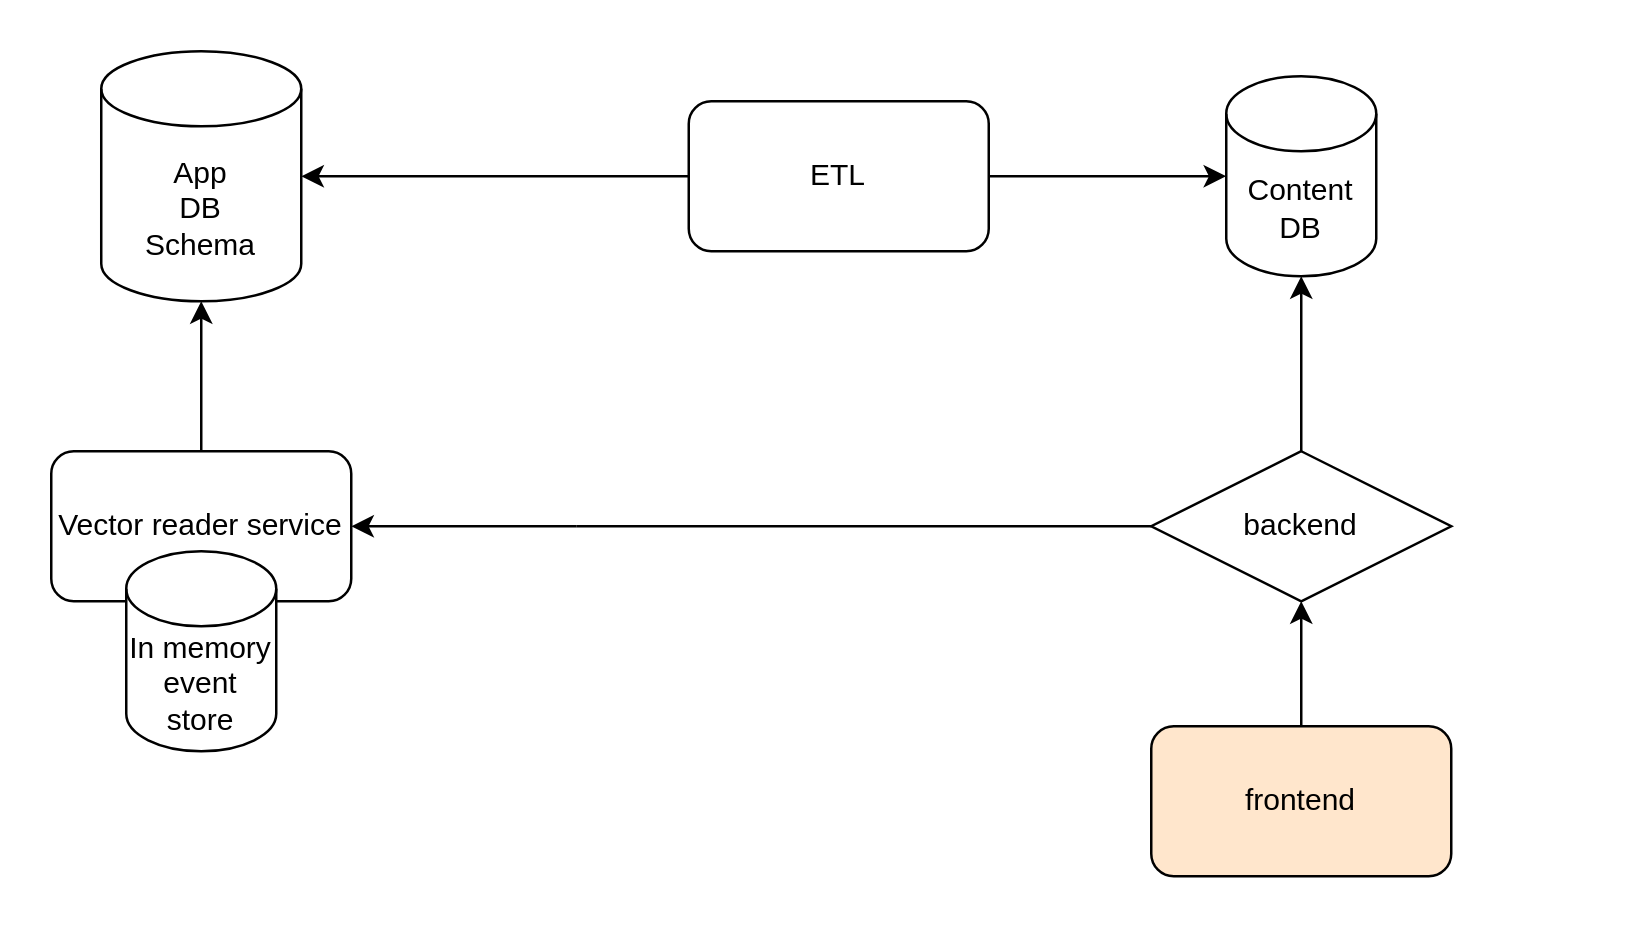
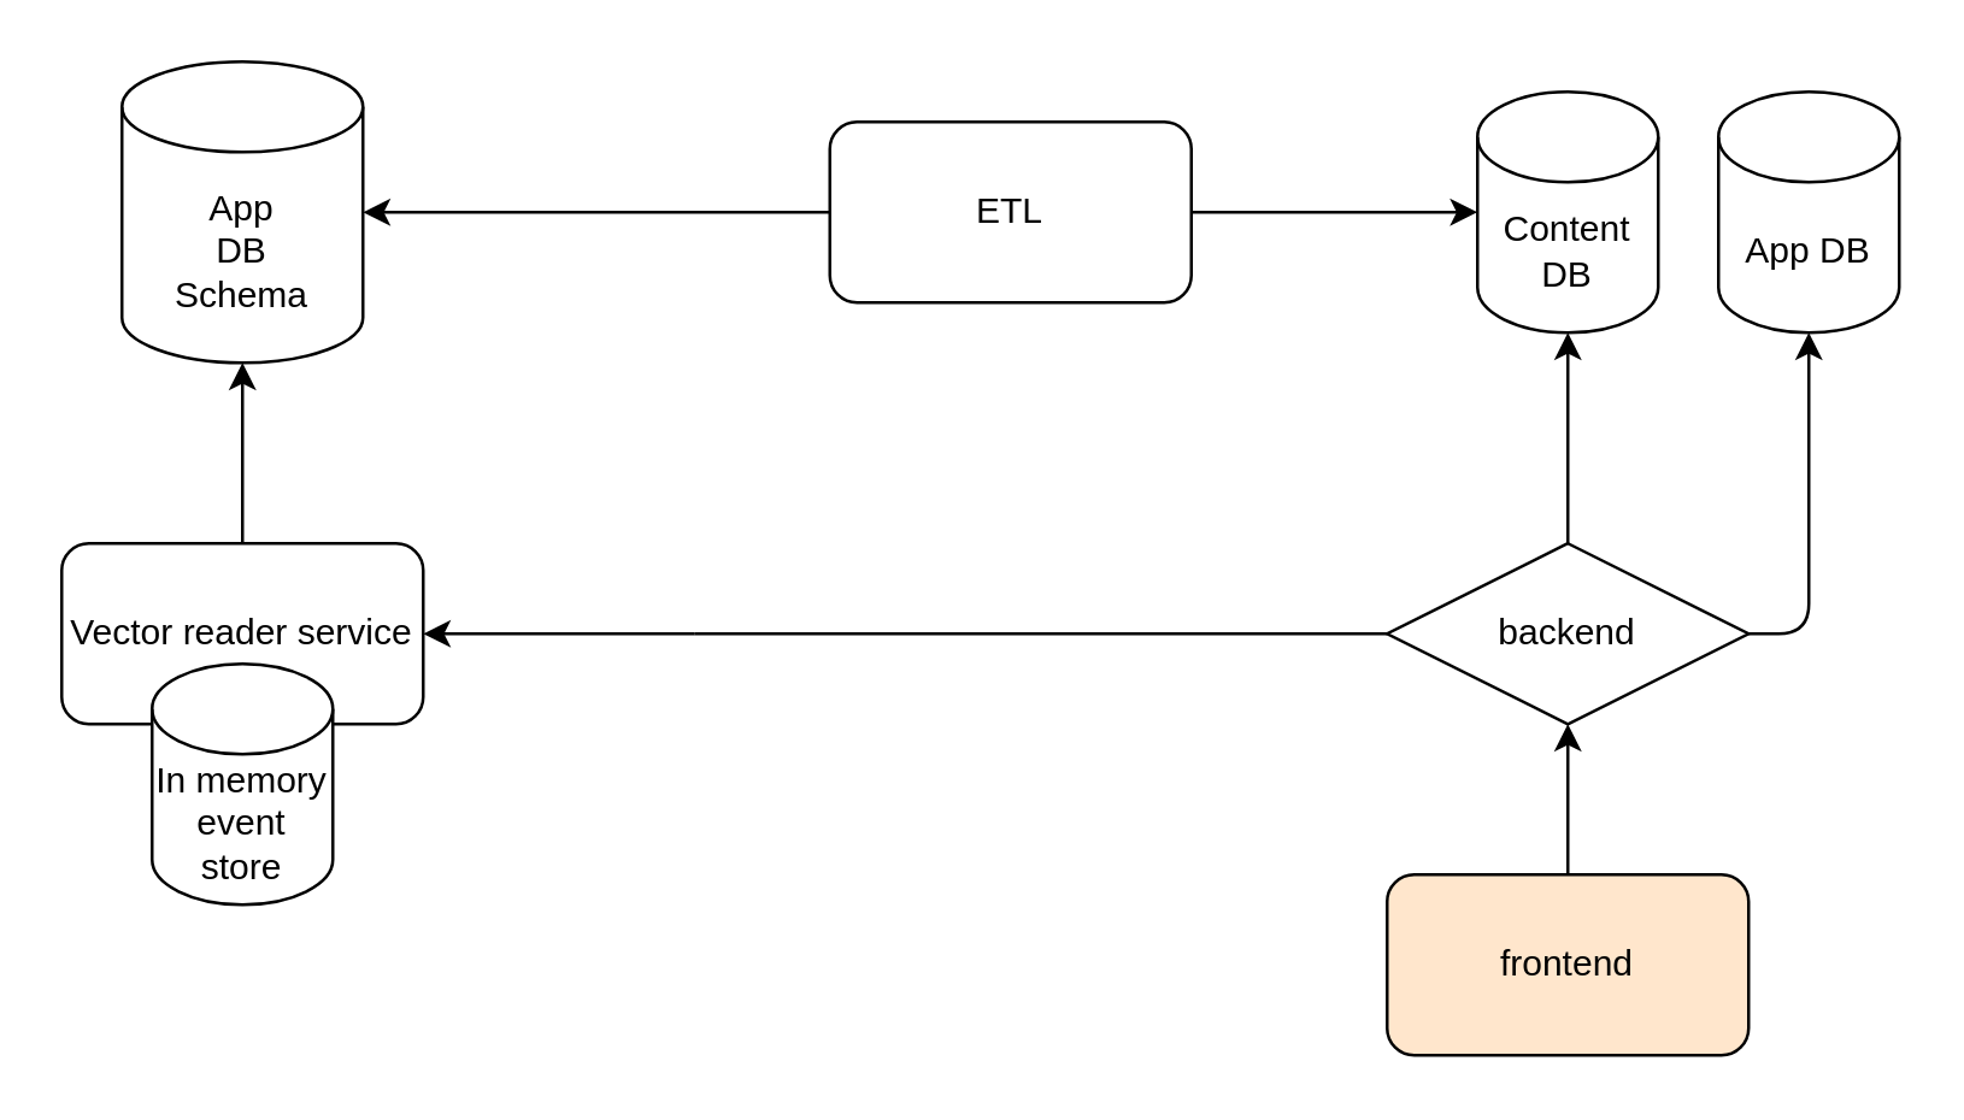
  <mxCell id="0" />
  <mxCell id="1" parent="0" />
  <mxCell id="2" style="edgeStyle=none;html=1;entryX=1;entryY=0.5;entryDx=0;entryDy=0;entryPerimeter=0;" parent="1" edge="1"><mxGeometry relative="1" as="geometry"><mxPoint x="140" y="90" as="targetPoint" /></mxGeometry></mxCell>
  <mxCell id="3" style="edgeStyle=none;html=1;" parent="1" edge="1"><mxGeometry relative="1" as="geometry"><mxPoint x="130" y="80" as="targetPoint" /></mxGeometry></mxCell>
  <mxCell id="4" style="edgeStyle=none;html=1;entryX=0.5;entryY=1;entryDx=0;entryDy=0;entryPerimeter=0;" parent="1" edge="1"><mxGeometry relative="1" as="geometry"><mxPoint x="100" y="140" as="targetPoint" /></mxGeometry></mxCell>
  <mxCell id="5" style="edgeStyle=none;html=1;" parent="1" edge="1"><mxGeometry relative="1" as="geometry"><mxPoint x="90" y="130" as="targetPoint" /></mxGeometry></mxCell>
  <mxCell id="6" style="edgeStyle=none;html=1;" parent="1" source="9" target="10" edge="1"><mxGeometry relative="1" as="geometry" /></mxCell>
  <mxCell id="7" style="edgeStyle=none;html=1;startArrow=none;" parent="1" target="23" edge="1"><mxGeometry relative="1" as="geometry"><mxPoint x="230" y="210" as="sourcePoint" /></mxGeometry></mxCell>
+ <mxCell id="8" style="edgeStyle=none;html=1;entryX=0.5;entryY=1;entryDx=0;entryDy=0;entryPerimeter=0;" edge="1" parent="1" source="9" target="21"><mxGeometry relative="1" as="geometry"><Array as="points"><mxPoint x="600" y="210" /></Array></mxGeometry></mxCell>
  <mxCell id="9" value="backend" style="rhombus;whiteSpace=wrap;html=1;" parent="1" vertex="1"><mxGeometry x="460" y="180" width="120" height="60" as="geometry" /></mxCell>
  <mxCell id="10" value="Content DB" style="shape=cylinder3;whiteSpace=wrap;html=1;boundedLbl=1;backgroundOutline=1;size=15;" parent="1" vertex="1"><mxGeometry x="490" y="30" width="60" height="80" as="geometry" /></mxCell>
  <mxCell id="11" style="edgeStyle=none;html=1;entryX=0.5;entryY=1;entryDx=0;entryDy=0;" parent="1" source="12" target="9" edge="1"><mxGeometry relative="1" as="geometry" /></mxCell>
  <mxCell id="12" value="frontend" style="rounded=1;whiteSpace=wrap;html=1;fillColor=#ffe6cc;" parent="1" vertex="1"><mxGeometry x="460" y="290" width="120" height="60" as="geometry" /></mxCell>
  <mxCell id="13" style="edgeStyle=none;html=1;" parent="1" source="15" target="16" edge="1"><mxGeometry relative="1" as="geometry" /></mxCell>
  <mxCell id="14" style="edgeStyle=none;html=1;" parent="1" source="15" target="10" edge="1"><mxGeometry relative="1" as="geometry" /></mxCell>
  <mxCell id="15" value="ETL" style="rounded=1;whiteSpace=wrap;html=1;" parent="1" vertex="1"><mxGeometry x="275" y="40" width="120" height="60" as="geometry" /></mxCell>
  <mxCell id="16" value="App&lt;br&gt;DB&lt;br&gt;Schema" style="shape=cylinder3;whiteSpace=wrap;html=1;boundedLbl=1;backgroundOutline=1;size=15;" parent="1" vertex="1"><mxGeometry x="40" y="20" width="80" height="100" as="geometry" /></mxCell>
  <mxCell id="17" style="edgeStyle=none;html=1;" parent="1" source="23" target="16" edge="1"><mxGeometry relative="1" as="geometry" /></mxCell>
  <mxCell id="18" value="" style="edgeStyle=none;html=1;endArrow=none;" parent="1" source="9" edge="1"><mxGeometry relative="1" as="geometry"><mxPoint x="460" y="210" as="sourcePoint" /><mxPoint x="230" y="210" as="targetPoint" /></mxGeometry></mxCell>
  <mxCell id="19" style="edgeStyle=none;html=1;exitX=0;exitY=0.5;exitDx=0;exitDy=0;entryX=1;entryY=0.5;entryDx=0;entryDy=0;" parent="1" edge="1"><mxGeometry relative="1" as="geometry"><mxPoint x="230" y="210" as="sourcePoint" /></mxGeometry></mxCell>
  <mxCell id="20" style="edgeStyle=none;html=1;exitX=0;exitY=0.5;exitDx=0;exitDy=0;entryX=1;entryY=0.5;entryDx=0;entryDy=0;" parent="1" edge="1"><mxGeometry relative="1" as="geometry"><mxPoint x="230" y="210" as="sourcePoint" /></mxGeometry></mxCell>
+ <mxCell id="21" value="App DB" style="shape=cylinder3;whiteSpace=wrap;html=1;boundedLbl=1;backgroundOutline=1;size=15;" vertex="1" parent="1"><mxGeometry x="570" y="30" width="60" height="80" as="geometry" /></mxCell>
  <mxCell id="22" value="" style="group" vertex="1" connectable="0" parent="1"><mxGeometry x="20" y="180" width="120" height="120" as="geometry" /></mxCell>
  <mxCell id="23" value="Vector reader service" style="rounded=1;whiteSpace=wrap;html=1;" parent="22" vertex="1"><mxGeometry width="120" height="60" as="geometry" /></mxCell>
  <mxCell id="24" value="In memory event store" style="shape=cylinder3;whiteSpace=wrap;html=1;boundedLbl=1;backgroundOutline=1;size=15;" vertex="1" parent="22"><mxGeometry x="30" y="40" width="60" height="80" as="geometry" /></mxCell>
